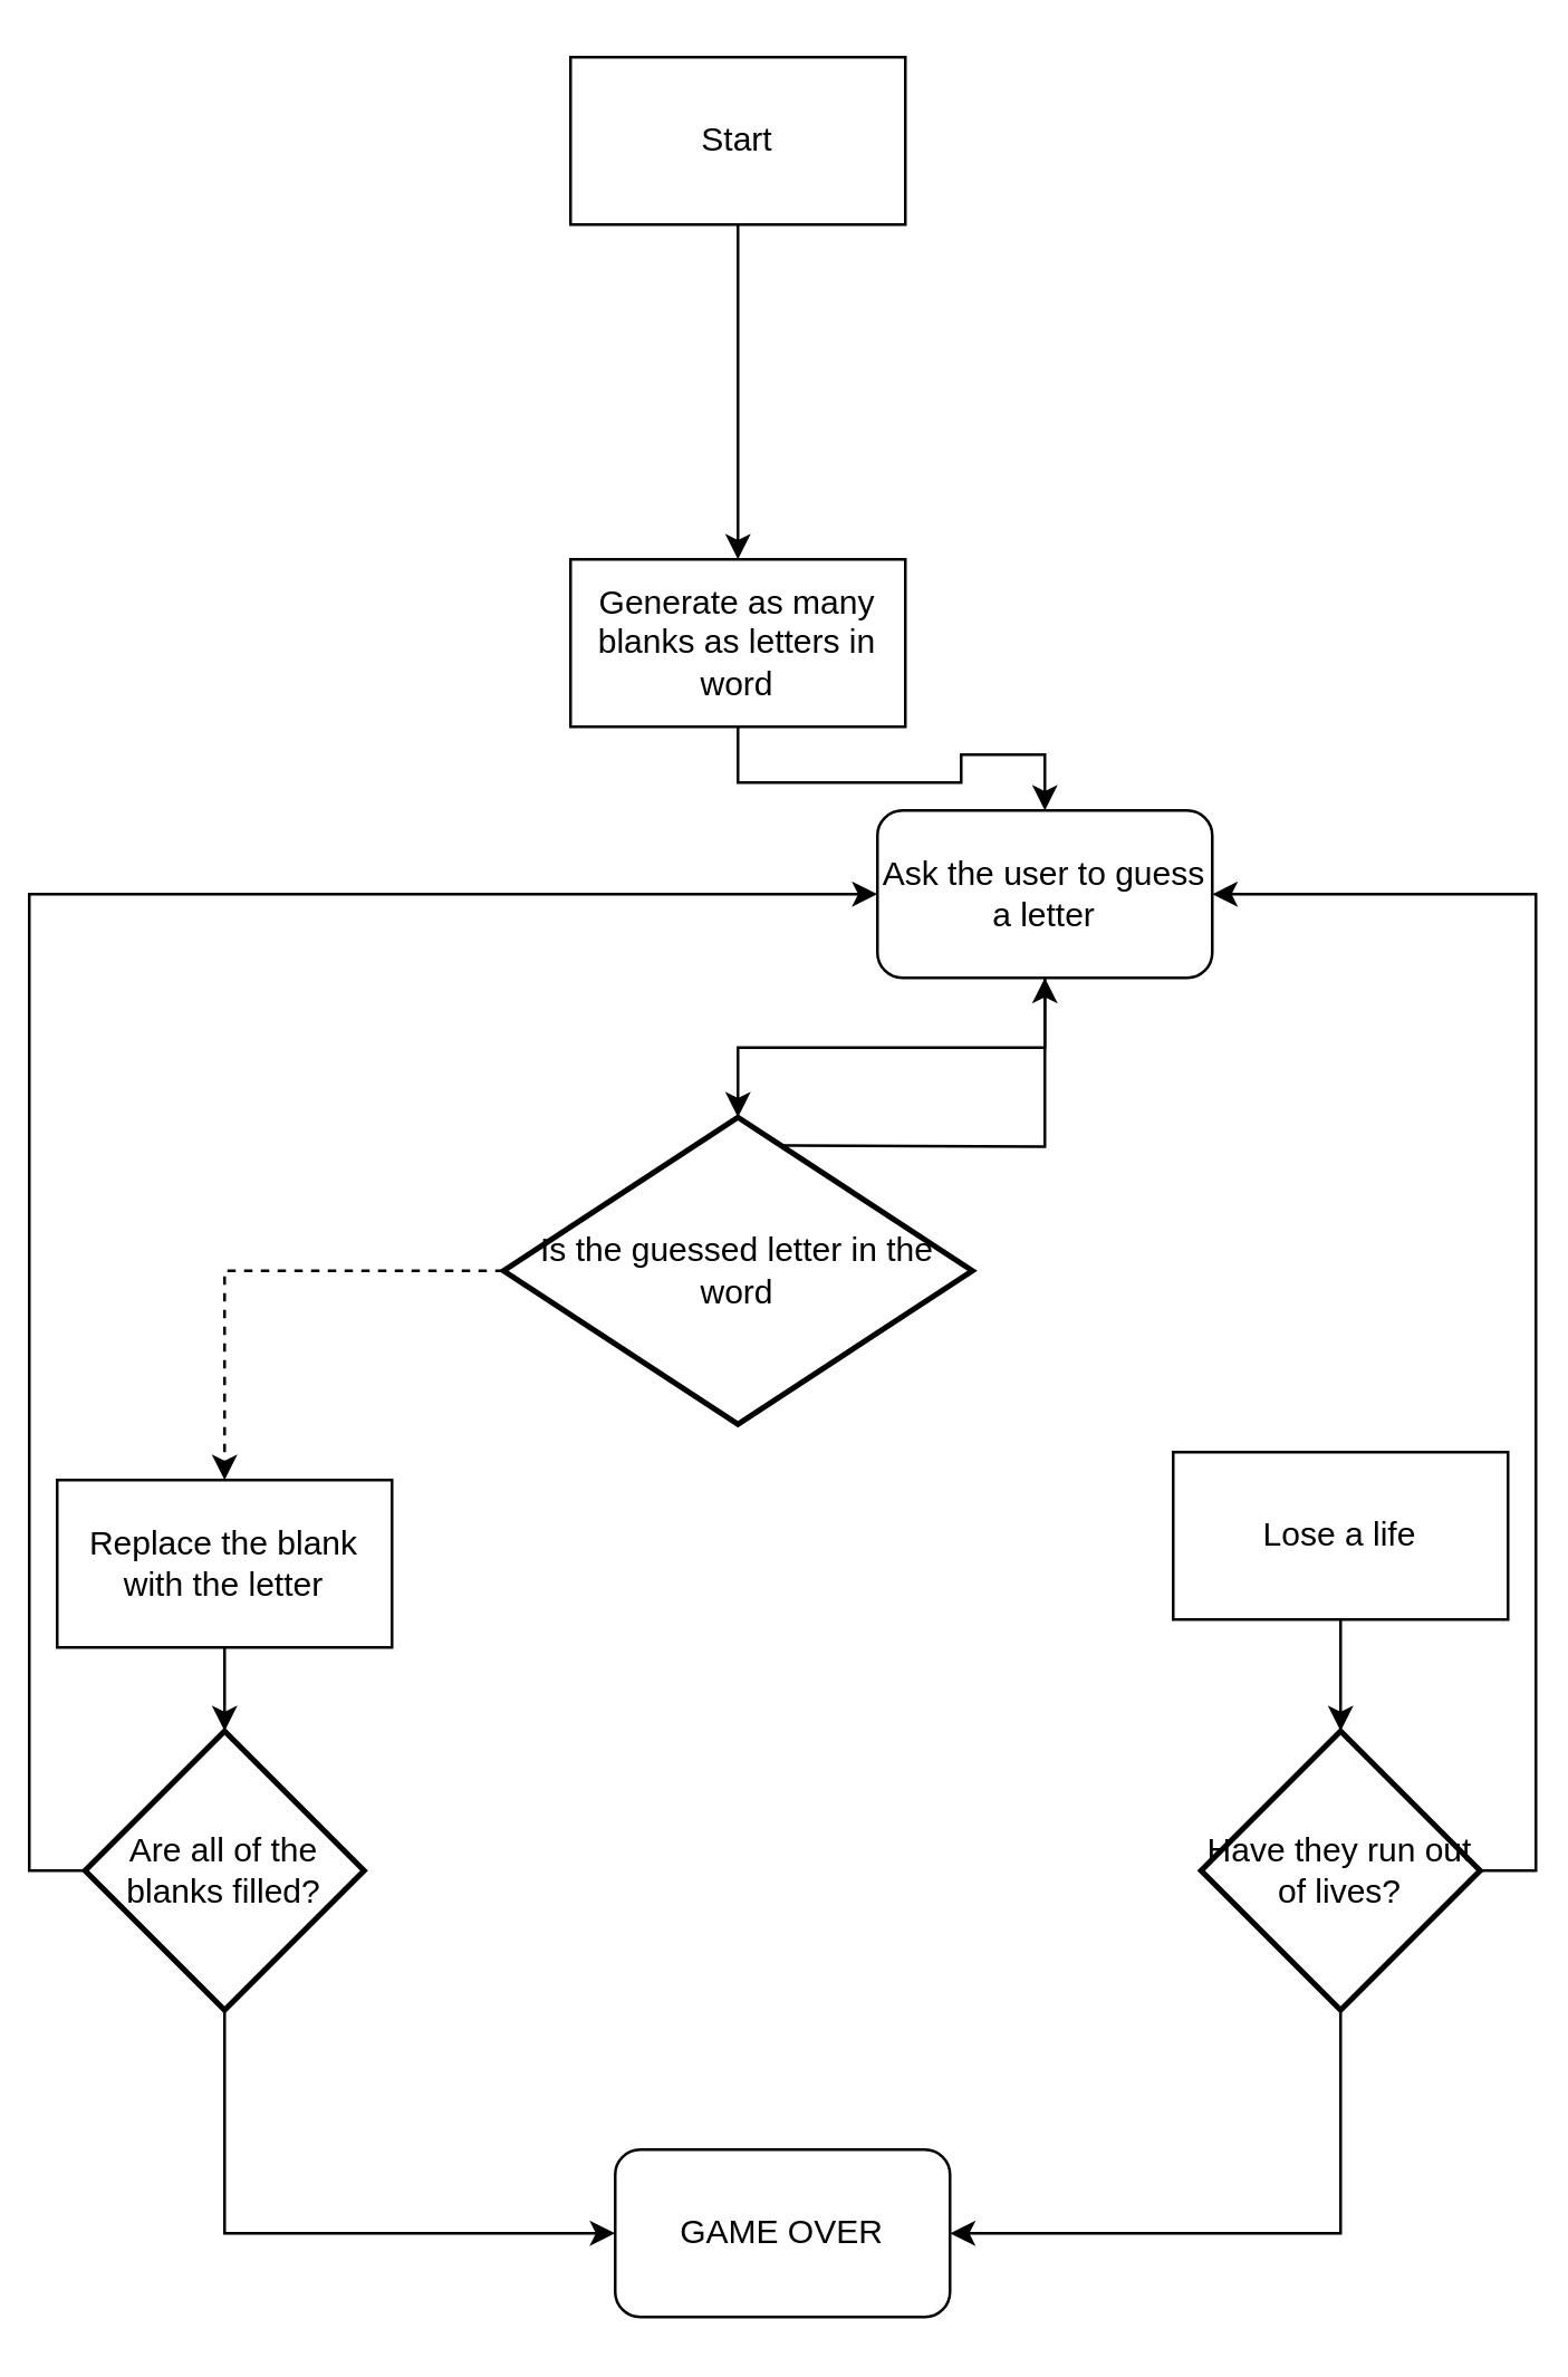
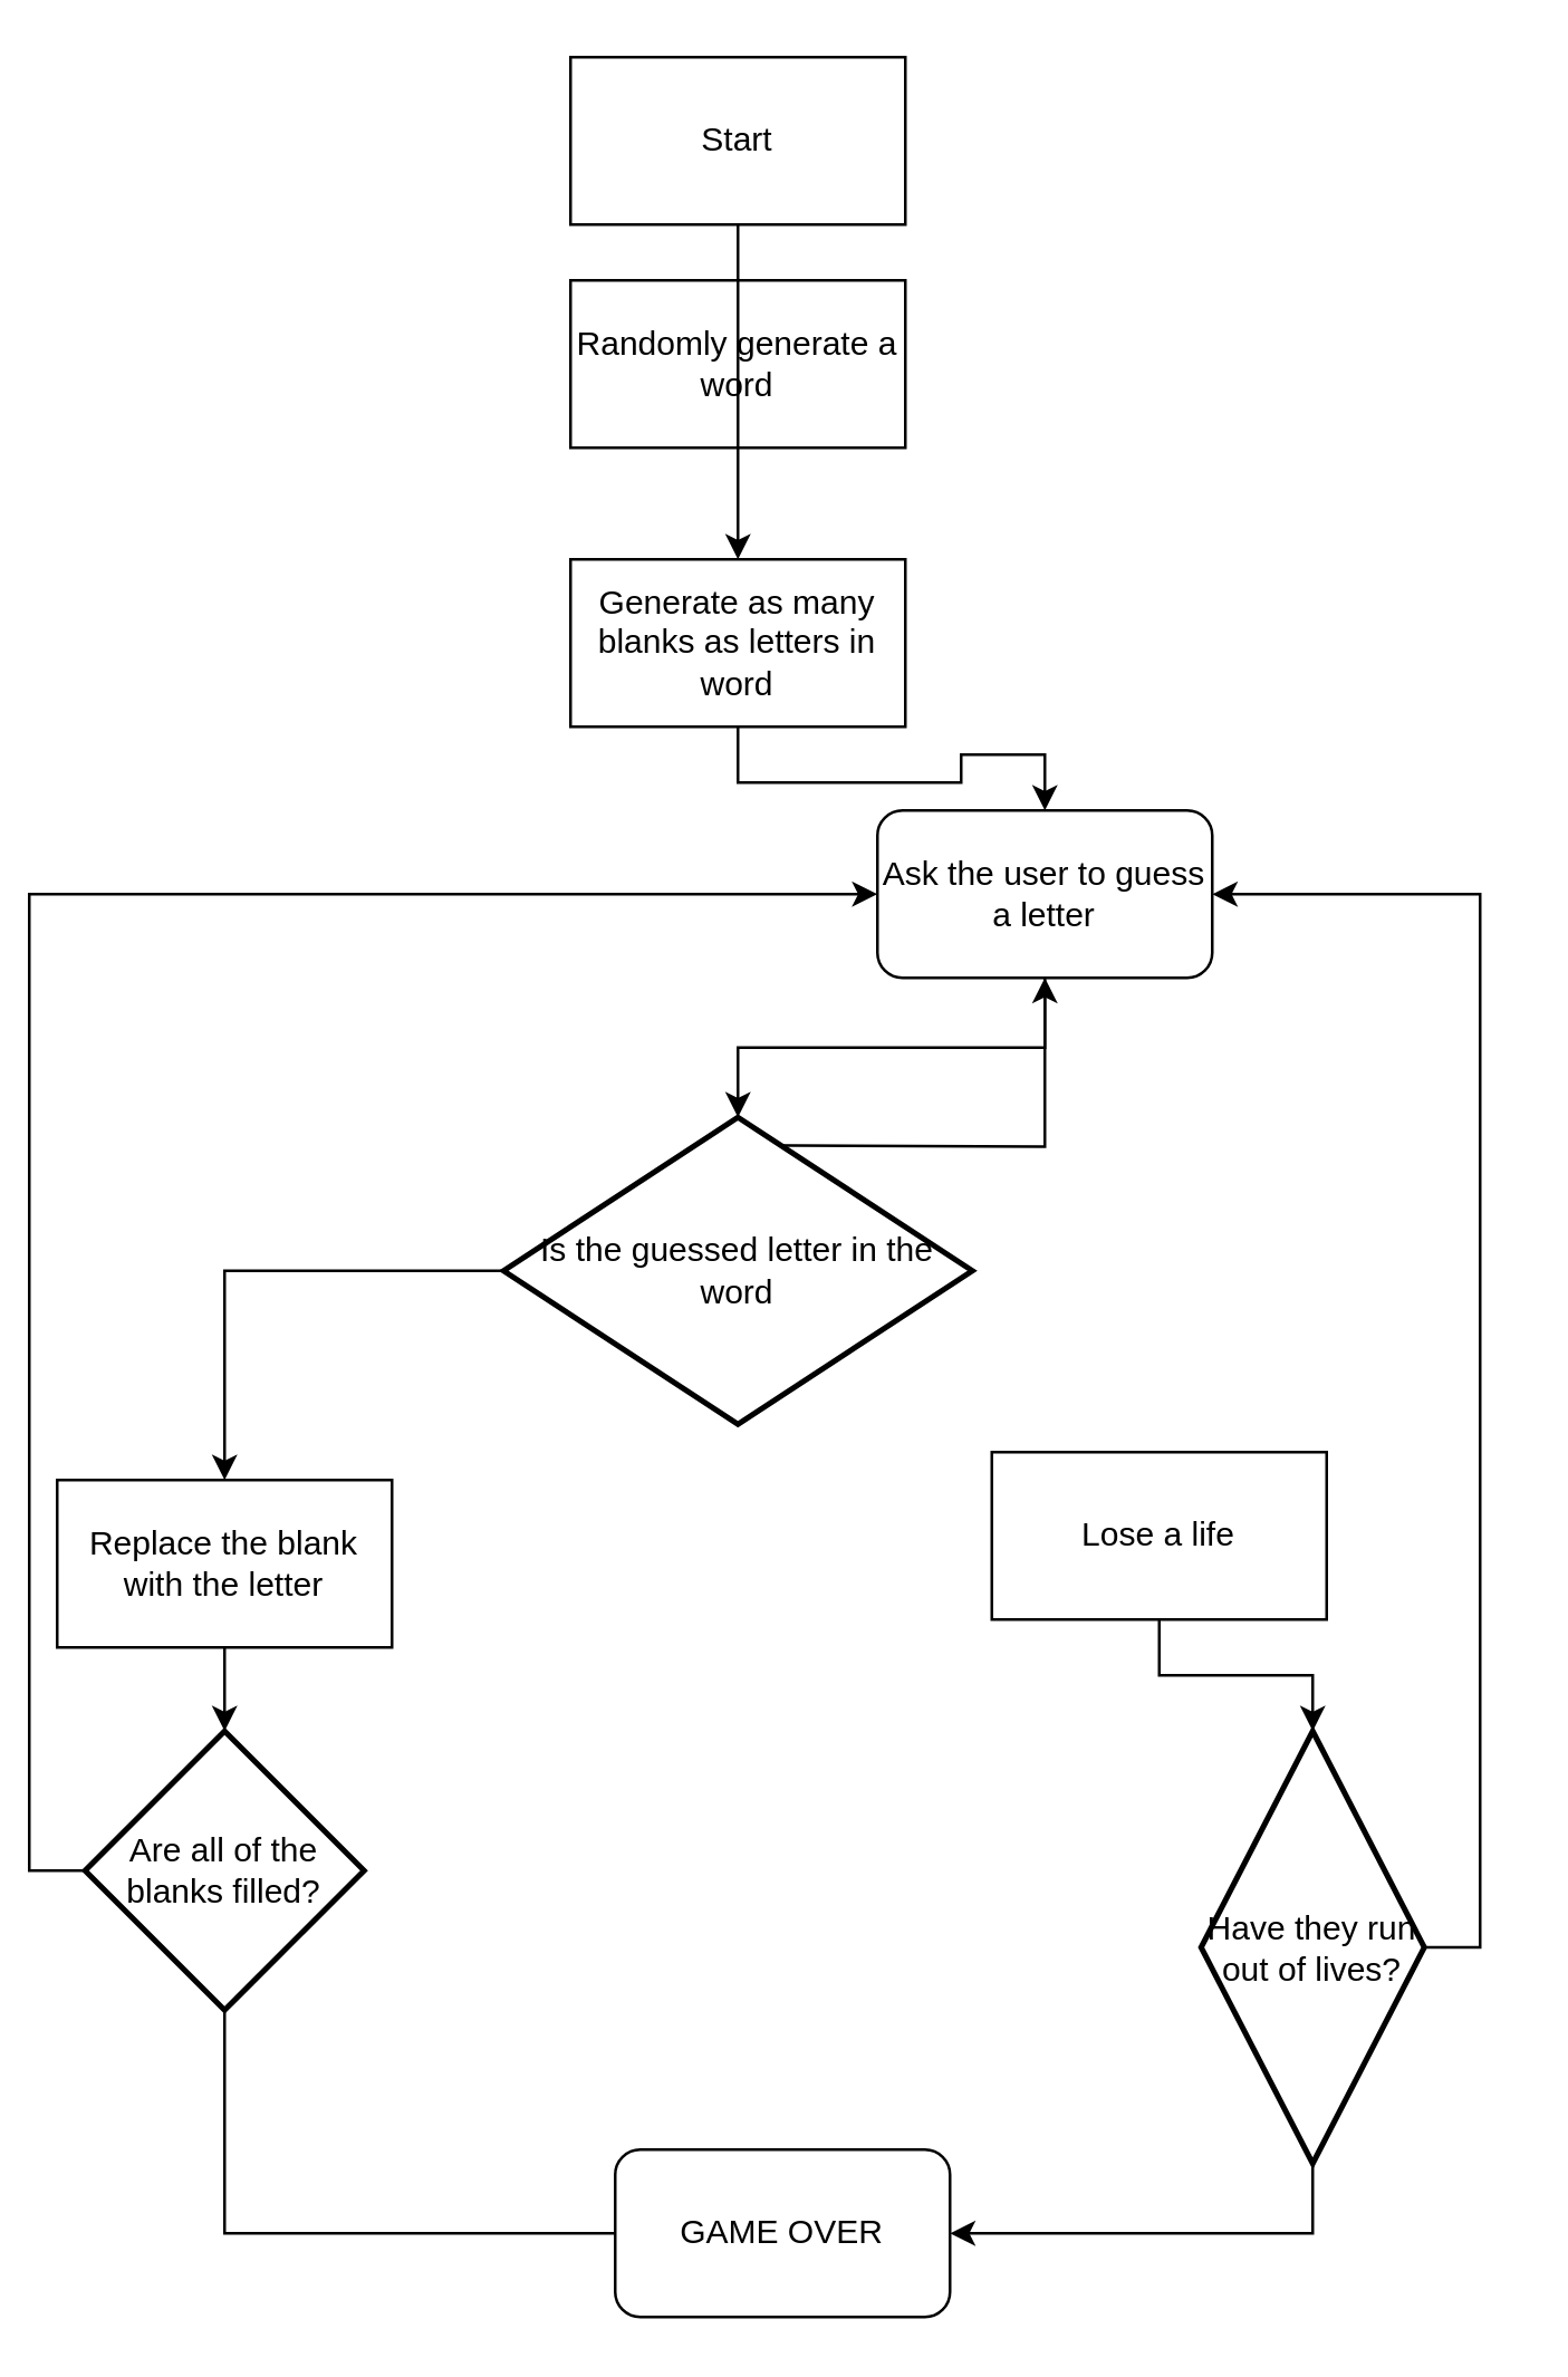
  <mxCell id="0" />
  <mxCell id="1" parent="0" />
  <mxCell id="2" value="" style="edgeStyle=orthogonalEdgeStyle;rounded=0;orthogonalLoop=1;jettySize=auto;html=1;" edge="1" parent="1" source="8" target="5"><mxGeometry relative="1" as="geometry" /></mxCell>
  <mxCell id="3" value="Start" style="rounded=0;whiteSpace=wrap;html=1;" vertex="1" parent="1"><mxGeometry x="204" y="20" width="120" height="60" as="geometry" /></mxCell>
+ <mxCell id="4" value="Randomly generate a word" style="rounded=0;whiteSpace=wrap;html=1;" vertex="1" parent="1"><mxGeometry x="204" y="100" width="120" height="60" as="geometry" /></mxCell>
  <mxCell id="5" value="Ask the user to guess a letter" style="rounded=1;whiteSpace=wrap;html=1;" vertex="1" parent="1"><mxGeometry x="314" y="290" width="120" height="60" as="geometry" /></mxCell>
  <mxCell id="6" value="" style="edgeStyle=orthogonalEdgeStyle;rounded=0;orthogonalLoop=1;jettySize=auto;html=1;" edge="1" parent="1" target="5"><mxGeometry relative="1" as="geometry"><mxPoint x="264" y="410" as="sourcePoint" /></mxGeometry></mxCell>
  <mxCell id="7" value="" style="edgeStyle=orthogonalEdgeStyle;rounded=0;orthogonalLoop=1;jettySize=auto;html=1;" edge="1" parent="1" source="3" target="8"><mxGeometry relative="1" as="geometry"><mxPoint x="264" y="80" as="sourcePoint" /><mxPoint x="264" y="340" as="targetPoint" /></mxGeometry></mxCell>
  <mxCell id="8" value="Generate as many blanks as letters in word" style="rounded=0;whiteSpace=wrap;html=1;" vertex="1" parent="1"><mxGeometry x="204" y="200" width="120" height="60" as="geometry" /></mxCell>
  <mxCell id="9" value="" style="edgeStyle=orthogonalEdgeStyle;rounded=0;orthogonalLoop=1;jettySize=auto;html=1;" edge="1" parent="1" source="5" target="11"><mxGeometry relative="1" as="geometry"><mxPoint x="264" y="350" as="sourcePoint" /><mxPoint x="264" y="490" as="targetPoint" /></mxGeometry></mxCell>
- <mxCell id="10" style="edgeStyle=orthogonalEdgeStyle;rounded=0;orthogonalLoop=1;jettySize=auto;html=1;exitX=0;exitY=0.5;exitDx=0;exitDy=0;exitPerimeter=0;entryX=0.5;entryY=0;entryDx=0;entryDy=0;dashed=1;" edge="1" parent="1" source="11" target="12"><mxGeometry relative="1" as="geometry" /></mxCell>
+ <mxCell id="10" style="edgeStyle=orthogonalEdgeStyle;rounded=0;orthogonalLoop=1;jettySize=auto;html=1;exitX=0;exitY=0.5;exitDx=0;exitDy=0;exitPerimeter=0;entryX=0.5;entryY=0;entryDx=0;entryDy=0;" edge="1" parent="1" source="11" target="12"><mxGeometry relative="1" as="geometry" /></mxCell>
  <mxCell id="11" value="Is the guessed letter in the word" style="strokeWidth=2;html=1;shape=mxgraph.flowchart.decision;whiteSpace=wrap;" vertex="1" parent="1"><mxGeometry x="180" y="400" width="168" height="110" as="geometry" /></mxCell>
  <mxCell id="12" value="Replace the blank with the letter" style="rounded=0;whiteSpace=wrap;html=1;" vertex="1" parent="1"><mxGeometry x="20" y="530" width="120" height="60" as="geometry" /></mxCell>
- <mxCell id="13" value="Lose a life" style="rounded=0;whiteSpace=wrap;html=1;" vertex="1" parent="1"><mxGeometry x="420" y="520" width="120" height="60" as="geometry" /></mxCell>
+ <mxCell id="13" value="Lose a life" style="rounded=0;whiteSpace=wrap;html=1;" vertex="1" parent="1"><mxGeometry x="355" y="520" width="120" height="60" as="geometry" /></mxCell>
  <mxCell id="14" style="edgeStyle=orthogonalEdgeStyle;rounded=0;orthogonalLoop=1;jettySize=auto;html=1;exitX=0;exitY=0.5;exitDx=0;exitDy=0;exitPerimeter=0;entryX=0;entryY=0.5;entryDx=0;entryDy=0;" edge="1" parent="1" source="16" target="5"><mxGeometry relative="1" as="geometry" /></mxCell>
- <mxCell id="15" style="edgeStyle=orthogonalEdgeStyle;rounded=0;orthogonalLoop=1;jettySize=auto;html=1;exitX=0.5;exitY=1;exitDx=0;exitDy=0;exitPerimeter=0;entryX=0;entryY=0.5;entryDx=0;entryDy=0;" edge="1" parent="1" source="16" target="22"><mxGeometry relative="1" as="geometry" /></mxCell>
+ <mxCell id="15" style="edgeStyle=orthogonalEdgeStyle;rounded=0;orthogonalLoop=1;jettySize=auto;html=1;exitX=0.5;exitY=1;exitDx=0;exitDy=0;exitPerimeter=0;entryX=0;entryY=0.5;entryDx=0;entryDy=0;endArrow=none;" edge="1" parent="1" source="16" target="22"><mxGeometry relative="1" as="geometry" /></mxCell>
  <mxCell id="16" value="Are all of the blanks filled?" style="strokeWidth=2;html=1;shape=mxgraph.flowchart.decision;whiteSpace=wrap;" vertex="1" parent="1"><mxGeometry x="30" y="620" width="100" height="100" as="geometry" /></mxCell>
  <mxCell id="17" style="edgeStyle=orthogonalEdgeStyle;rounded=0;orthogonalLoop=1;jettySize=auto;html=1;exitX=1;exitY=0.5;exitDx=0;exitDy=0;exitPerimeter=0;entryX=1;entryY=0.5;entryDx=0;entryDy=0;" edge="1" parent="1" source="19" target="5"><mxGeometry relative="1" as="geometry" /></mxCell>
  <mxCell id="18" style="edgeStyle=orthogonalEdgeStyle;rounded=0;orthogonalLoop=1;jettySize=auto;html=1;exitX=0.5;exitY=1;exitDx=0;exitDy=0;exitPerimeter=0;entryX=1;entryY=0.5;entryDx=0;entryDy=0;" edge="1" parent="1" source="19" target="22"><mxGeometry relative="1" as="geometry" /></mxCell>
- <mxCell id="19" value="Have they run out of lives?" style="strokeWidth=2;html=1;shape=mxgraph.flowchart.decision;whiteSpace=wrap;" vertex="1" parent="1"><mxGeometry x="430" y="620" width="100" height="100" as="geometry" /></mxCell>
+ <mxCell id="19" value="Have they run out of lives?" style="strokeWidth=2;html=1;shape=mxgraph.flowchart.decision;whiteSpace=wrap;" vertex="1" parent="1"><mxGeometry x="430" y="620" width="80" height="155" as="geometry" /></mxCell>
  <mxCell id="20" style="edgeStyle=orthogonalEdgeStyle;rounded=0;orthogonalLoop=1;jettySize=auto;html=1;exitX=0.5;exitY=1;exitDx=0;exitDy=0;entryX=0.5;entryY=0;entryDx=0;entryDy=0;entryPerimeter=0;" edge="1" parent="1" source="12" target="16"><mxGeometry relative="1" as="geometry" /></mxCell>
  <mxCell id="21" style="edgeStyle=orthogonalEdgeStyle;rounded=0;orthogonalLoop=1;jettySize=auto;html=1;exitX=0.5;exitY=1;exitDx=0;exitDy=0;entryX=0.5;entryY=0;entryDx=0;entryDy=0;entryPerimeter=0;" edge="1" parent="1" source="13" target="19"><mxGeometry relative="1" as="geometry" /></mxCell>
  <mxCell id="22" value="GAME OVER" style="rounded=1;whiteSpace=wrap;html=1;" vertex="1" parent="1"><mxGeometry x="220" y="770" width="120" height="60" as="geometry" /></mxCell>
